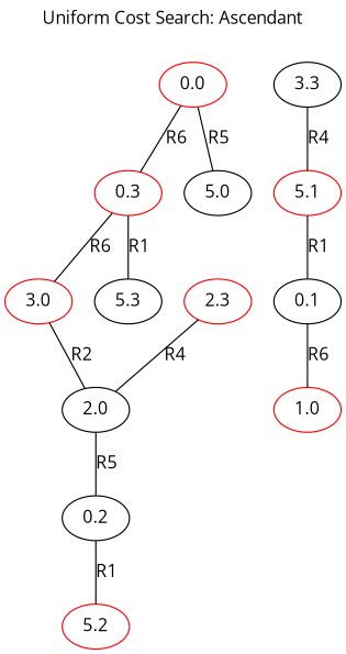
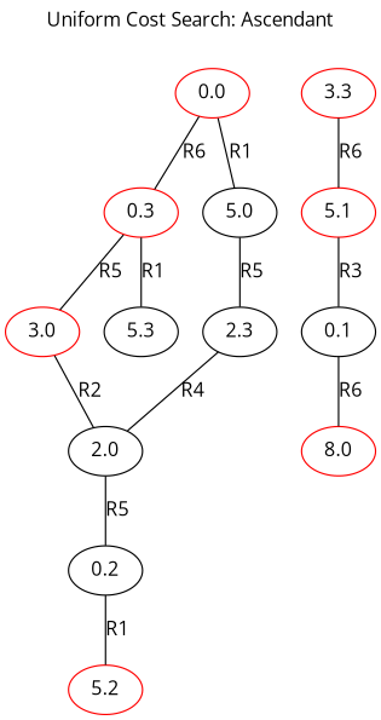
  strict graph {
    fontname="Open Sans"
    label="Uniform Cost Search: Ascendant"
    labelloc=t
    node [color=red fontname="Open Sans"]
    edge [fontname="Open Sans"]
    0.0
    0.3
    3.0
-   3.3 [color=black]
+   3.3
    5.1
    0.1 [color=black]
-   1.0
+   1.0 [label=8.0]
    5.0 [color=""]
    5.3 [color=""]
    2.0 [color=""]
-   2.3
+   2.3 [color=""]
    0.2 [color=""]
    5.2
    subgraph sub_1 {
      0.0
      0.3
      3.0
      3.3
      5.1
      0.1
      1.0
    }
    0.0 -- 0.3 [label=R6]
-   0.0 -- 5.0 [label=R5]
-   0.3 -- 3.0 [label=R6]
+   0.0 -- 5.0 [label=R1]
+   0.3 -- 3.0 [label=R5]
    0.3 -- 5.3 [label=R1]
    3.0 -- 2.0 [label=R2]
-   3.3 -- 5.1 [label=R4]
-   5.1 -- 0.1 [label=R1]
+   3.3 -- 5.1 [label=R6]
+   5.1 -- 0.1 [label=R3]
    0.1 -- 1.0 [label=R6]
+   5.0 -- 2.3 [label=R5]
    2.0 -- 0.2 [label=R5]
    2.3 -- 2.0 [label=R4]
    0.2 -- 5.2 [label=R1]
  }
